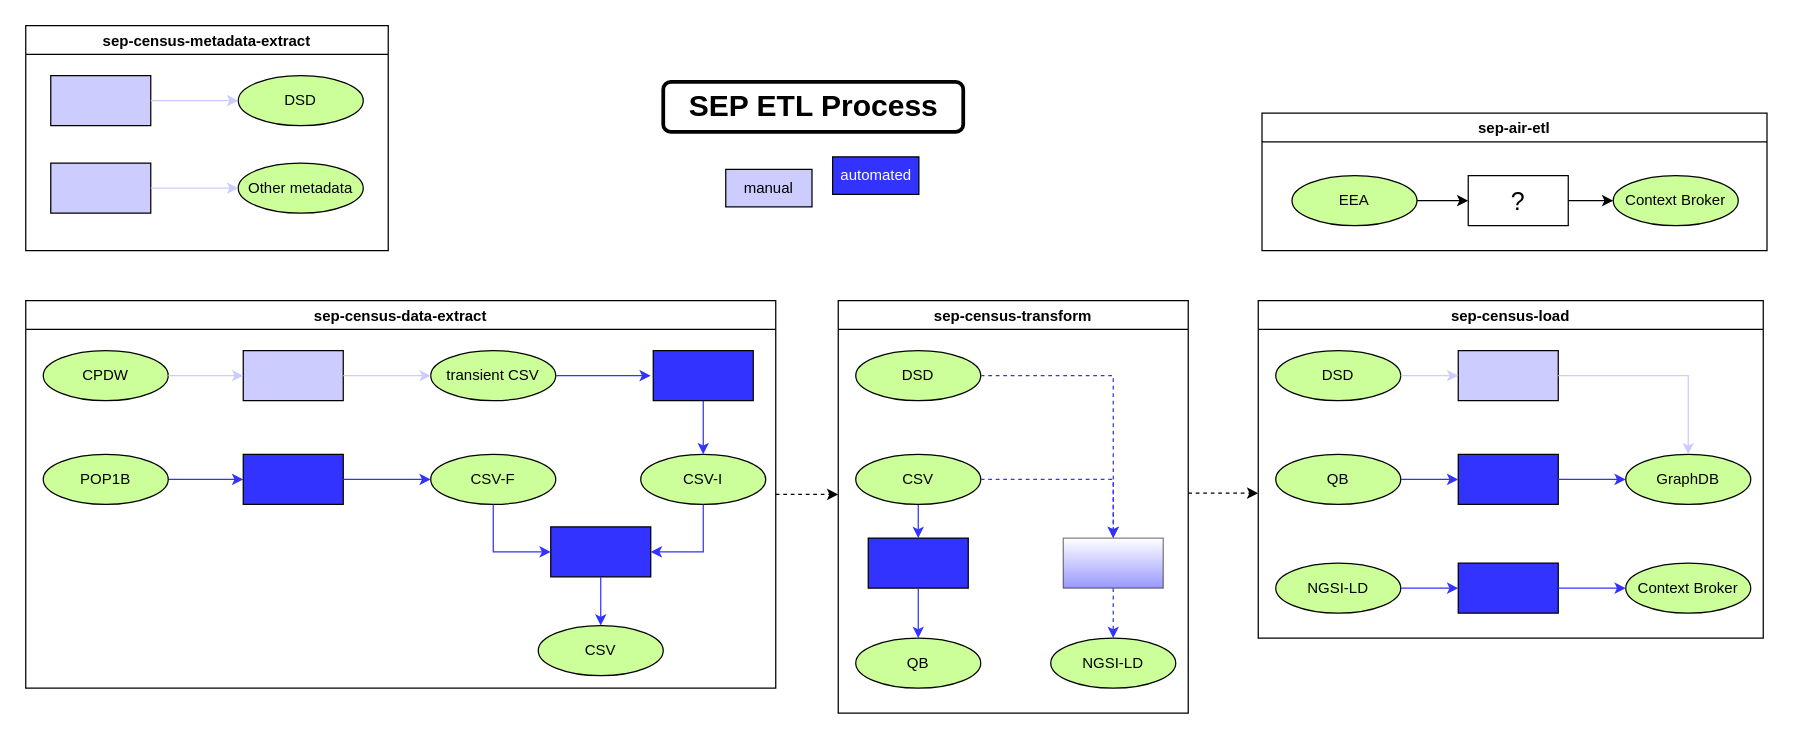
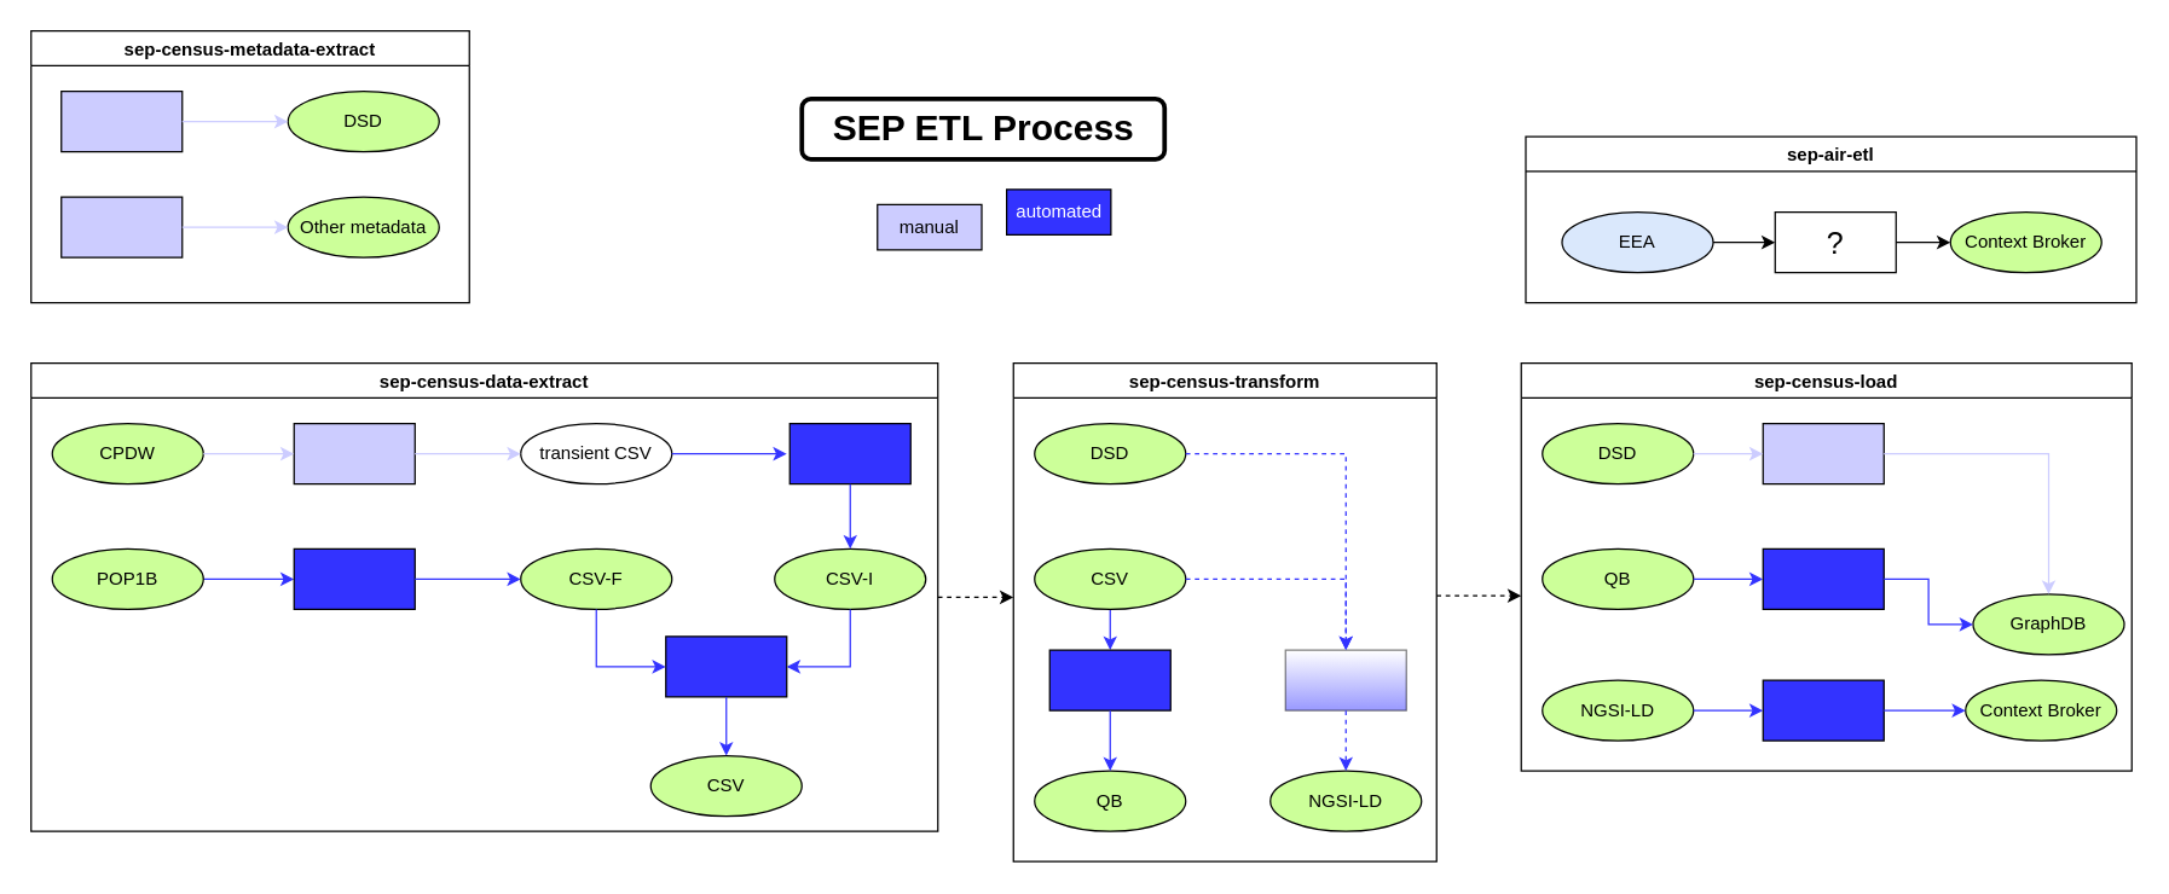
  <mxCell id="0" />
  <mxCell id="1" parent="0" />
  <mxCell id="2" value="sep-census-metadata-extract" style="swimlane;" vertex="1" parent="1"><mxGeometry x="20" y="20" width="290" height="180" as="geometry" /></mxCell>
  <mxCell id="3" value="" style="rounded=0;whiteSpace=wrap;html=1;fillColor=#CCCCFF;" vertex="1" parent="2"><mxGeometry x="20" y="40" width="80" height="40" as="geometry" /></mxCell>
  <mxCell id="4" value="DSD" style="ellipse;whiteSpace=wrap;html=1;fillColor=#CCFF99;" vertex="1" parent="2"><mxGeometry x="170" y="40" width="100" height="40" as="geometry" /></mxCell>
  <mxCell id="5" value="" style="endArrow=classic;html=1;rounded=0;exitX=1;exitY=0.5;exitDx=0;exitDy=0;entryX=0;entryY=0.5;entryDx=0;entryDy=0;strokeColor=#CCCCFF;" edge="1" parent="2" source="3" target="4"><mxGeometry width="50" height="50" relative="1" as="geometry"><mxPoint x="320" y="360" as="sourcePoint" /><mxPoint x="370" y="310" as="targetPoint" /></mxGeometry></mxCell>
  <mxCell id="6" value="" style="rounded=0;whiteSpace=wrap;html=1;fillColor=#CCCCFF;" vertex="1" parent="2"><mxGeometry x="20" y="110" width="80" height="40" as="geometry" /></mxCell>
  <mxCell id="7" value="Other metadata" style="ellipse;whiteSpace=wrap;html=1;fillColor=#CCFF99;" vertex="1" parent="2"><mxGeometry x="170" y="110" width="100" height="40" as="geometry" /></mxCell>
  <mxCell id="8" value="" style="endArrow=classic;html=1;rounded=0;exitX=1;exitY=0.5;exitDx=0;exitDy=0;entryX=0;entryY=0.5;entryDx=0;entryDy=0;strokeColor=#CCCCFF;" edge="1" parent="2" source="6" target="7"><mxGeometry width="50" height="50" relative="1" as="geometry"><mxPoint x="250" y="370" as="sourcePoint" /><mxPoint x="300" y="320" as="targetPoint" /></mxGeometry></mxCell>
  <mxCell id="9" style="edgeStyle=orthogonalEdgeStyle;rounded=0;orthogonalLoop=1;jettySize=auto;html=1;exitX=1;exitY=0.5;exitDx=0;exitDy=0;dashed=1;fontSize=20;fontColor=#FFFFFF;strokeColor=#000000;" edge="1" parent="1" source="10"><mxGeometry relative="1" as="geometry"><mxPoint x="670" y="395" as="targetPoint" /></mxGeometry></mxCell>
  <mxCell id="10" value="sep-census-data-extract" style="swimlane;" vertex="1" parent="1"><mxGeometry x="20" y="240" width="600" height="310" as="geometry" /></mxCell>
  <mxCell id="11" value="" style="rounded=0;whiteSpace=wrap;html=1;fillColor=#CCCCFF;" vertex="1" parent="10"><mxGeometry x="174" y="40" width="80" height="40" as="geometry" /></mxCell>
- <mxCell id="12" value="transient CSV" style="ellipse;whiteSpace=wrap;html=1;fillColor=#CCFF99;" vertex="1" parent="10"><mxGeometry x="324" y="40" width="100" height="40" as="geometry" /></mxCell>
+ <mxCell id="12" value="transient CSV" style="ellipse;whiteSpace=wrap;html=1;fillColor=#ffffff;" vertex="1" parent="10"><mxGeometry x="324" y="40" width="100" height="40" as="geometry" /></mxCell>
  <mxCell id="13" value="" style="endArrow=classic;html=1;rounded=0;exitX=1;exitY=0.5;exitDx=0;exitDy=0;entryX=0;entryY=0.5;entryDx=0;entryDy=0;strokeColor=#CCCCFF;" edge="1" parent="10" source="11" target="12"><mxGeometry width="50" height="50" relative="1" as="geometry"><mxPoint x="474" y="360" as="sourcePoint" /><mxPoint x="524" y="310" as="targetPoint" /></mxGeometry></mxCell>
  <mxCell id="14" value="" style="edgeStyle=orthogonalEdgeStyle;rounded=0;orthogonalLoop=1;jettySize=auto;html=1;strokeColor=#3333FF;exitX=1;exitY=0.5;exitDx=0;exitDy=0;entryX=0;entryY=0.5;entryDx=0;entryDy=0;" edge="1" parent="10" source="20" target="15"><mxGeometry relative="1" as="geometry"><mxPoint x="170" y="143" as="targetPoint" /></mxGeometry></mxCell>
  <mxCell id="15" value="" style="rounded=0;whiteSpace=wrap;html=1;fillColor=#3333FF;" vertex="1" parent="10"><mxGeometry x="174" y="123" width="80" height="40" as="geometry" /></mxCell>
  <mxCell id="16" value="CSV-F" style="ellipse;whiteSpace=wrap;html=1;fillColor=#CCFF99;" vertex="1" parent="10"><mxGeometry x="324" y="123" width="100" height="40" as="geometry" /></mxCell>
  <mxCell id="17" value="" style="endArrow=classic;html=1;rounded=0;exitX=1;exitY=0.5;exitDx=0;exitDy=0;entryX=0;entryY=0.5;entryDx=0;entryDy=0;strokeColor=#3333FF;" edge="1" parent="10" source="15" target="16"><mxGeometry width="50" height="50" relative="1" as="geometry"><mxPoint x="404" y="383" as="sourcePoint" /><mxPoint x="454" y="333" as="targetPoint" /></mxGeometry></mxCell>
  <mxCell id="18" value="CPDW" style="ellipse;whiteSpace=wrap;html=1;fillColor=#CCFF99;" vertex="1" parent="10"><mxGeometry x="14" y="40" width="100" height="40" as="geometry" /></mxCell>
  <mxCell id="19" value="" style="endArrow=classic;html=1;rounded=0;exitX=1;exitY=0.5;exitDx=0;exitDy=0;entryX=0;entryY=0.5;entryDx=0;entryDy=0;strokeColor=#CCCCFF;" edge="1" parent="10" source="18" target="11"><mxGeometry width="50" height="50" relative="1" as="geometry"><mxPoint x="264" y="70" as="sourcePoint" /><mxPoint x="334" y="70" as="targetPoint" /></mxGeometry></mxCell>
  <mxCell id="20" value="POP1B" style="ellipse;whiteSpace=wrap;html=1;fillColor=#CCFF99;" vertex="1" parent="10"><mxGeometry x="14" y="123" width="100" height="40" as="geometry" /></mxCell>
  <mxCell id="21" value="CSV-I" style="ellipse;whiteSpace=wrap;html=1;fillColor=#CCFF99;" vertex="1" parent="10"><mxGeometry x="492" y="123" width="100" height="40" as="geometry" /></mxCell>
  <mxCell id="22" value="" style="rounded=0;whiteSpace=wrap;html=1;fillColor=#3333FF;" vertex="1" parent="10"><mxGeometry x="502" y="40" width="80" height="40" as="geometry" /></mxCell>
  <mxCell id="23" value="" style="endArrow=classic;html=1;rounded=0;exitX=0.5;exitY=1;exitDx=0;exitDy=0;strokeColor=#3333FF;" edge="1" parent="10" source="22" target="21"><mxGeometry width="50" height="50" relative="1" as="geometry"><mxPoint x="264" y="153" as="sourcePoint" /><mxPoint x="334" y="153" as="targetPoint" /></mxGeometry></mxCell>
  <mxCell id="24" value="" style="rounded=0;whiteSpace=wrap;html=1;fillColor=#3333FF;" vertex="1" parent="10"><mxGeometry x="420" y="181" width="80" height="40" as="geometry" /></mxCell>
  <mxCell id="25" value="" style="endArrow=classic;html=1;rounded=0;strokeColor=#3333FF;entryX=0;entryY=0.5;entryDx=0;entryDy=0;exitX=0.5;exitY=1;exitDx=0;exitDy=0;edgeStyle=orthogonalEdgeStyle;" edge="1" parent="10" source="16" target="24"><mxGeometry width="50" height="50" relative="1" as="geometry"><mxPoint x="370" y="170" as="sourcePoint" /><mxPoint x="390" y="90" as="targetPoint" /></mxGeometry></mxCell>
  <mxCell id="26" value="" style="endArrow=classic;html=1;rounded=0;strokeColor=#3333FF;entryX=1;entryY=0.5;entryDx=0;entryDy=0;exitX=0.5;exitY=1;exitDx=0;exitDy=0;edgeStyle=orthogonalEdgeStyle;" edge="1" parent="10" source="21" target="24"><mxGeometry width="50" height="50" relative="1" as="geometry"><mxPoint x="550" y="180" as="sourcePoint" /><mxPoint x="390" y="90" as="targetPoint" /></mxGeometry></mxCell>
  <mxCell id="27" value="CSV" style="ellipse;whiteSpace=wrap;html=1;fillColor=#CCFF99;" vertex="1" parent="10"><mxGeometry x="410" y="260" width="100" height="40" as="geometry" /></mxCell>
  <mxCell id="28" value="" style="endArrow=classic;html=1;rounded=0;exitX=0.5;exitY=1;exitDx=0;exitDy=0;entryX=0.5;entryY=0;entryDx=0;entryDy=0;strokeColor=#3333FF;" edge="1" parent="10" source="24" target="27"><mxGeometry width="50" height="50" relative="1" as="geometry"><mxPoint x="264" y="153" as="sourcePoint" /><mxPoint x="334" y="153" as="targetPoint" /></mxGeometry></mxCell>
  <mxCell id="29" value="" style="endArrow=classic;html=1;rounded=0;exitX=1;exitY=0.5;exitDx=0;exitDy=0;strokeColor=#3333FF;" edge="1" parent="1" source="12"><mxGeometry width="50" height="50" relative="1" as="geometry"><mxPoint x="294" y="403" as="sourcePoint" /><mxPoint x="520" y="300" as="targetPoint" /></mxGeometry></mxCell>
  <mxCell id="30" style="edgeStyle=orthogonalEdgeStyle;rounded=0;orthogonalLoop=1;jettySize=auto;html=1;entryX=0;entryY=0.5;entryDx=0;entryDy=0;dashed=1;fontSize=20;fontColor=#FFFFFF;strokeColor=#000000;" edge="1" parent="1"><mxGeometry relative="1" as="geometry"><mxPoint x="950" y="394" as="sourcePoint" /><mxPoint x="1006" y="394" as="targetPoint" /></mxGeometry></mxCell>
  <mxCell id="31" value="sep-census-transform" style="swimlane;" vertex="1" parent="1"><mxGeometry x="670" y="240" width="280" height="330" as="geometry" /></mxCell>
  <mxCell id="32" value="" style="edgeStyle=orthogonalEdgeStyle;rounded=0;orthogonalLoop=1;jettySize=auto;html=1;strokeColor=#3333FF;exitX=0.5;exitY=1;exitDx=0;exitDy=0;entryX=0.5;entryY=0;entryDx=0;entryDy=0;" edge="1" parent="31" source="35" target="33"><mxGeometry relative="1" as="geometry"><mxPoint x="170" y="143" as="targetPoint" /></mxGeometry></mxCell>
  <mxCell id="33" value="" style="rounded=0;whiteSpace=wrap;html=1;fillColor=#3333FF;" vertex="1" parent="31"><mxGeometry x="24" y="190" width="80" height="40" as="geometry" /></mxCell>
  <mxCell id="34" value="DSD" style="ellipse;whiteSpace=wrap;html=1;fillColor=#CCFF99;" vertex="1" parent="31"><mxGeometry x="14" y="40" width="100" height="40" as="geometry" /></mxCell>
  <mxCell id="35" value="CSV" style="ellipse;whiteSpace=wrap;html=1;fillColor=#CCFF99;" vertex="1" parent="31"><mxGeometry x="14" y="123" width="100" height="40" as="geometry" /></mxCell>
  <mxCell id="36" value="QB" style="ellipse;whiteSpace=wrap;html=1;fillColor=#CCFF99;" vertex="1" parent="31"><mxGeometry x="14" y="270" width="100" height="40" as="geometry" /></mxCell>
  <mxCell id="37" value="" style="edgeStyle=orthogonalEdgeStyle;rounded=0;orthogonalLoop=1;jettySize=auto;html=1;strokeColor=#3333FF;exitX=0.5;exitY=1;exitDx=0;exitDy=0;entryX=0.5;entryY=0;entryDx=0;entryDy=0;" edge="1" parent="31" source="33" target="36"><mxGeometry relative="1" as="geometry"><mxPoint x="74" y="200" as="targetPoint" /><mxPoint x="74" y="173" as="sourcePoint" /></mxGeometry></mxCell>
  <mxCell id="38" value="" style="rounded=0;whiteSpace=wrap;html=1;fillColor=#3333FF;gradientColor=#ffffff;gradientDirection=north;opacity=50;" vertex="1" parent="31"><mxGeometry x="180" y="190" width="80" height="40" as="geometry" /></mxCell>
  <mxCell id="39" value="NGSI-LD" style="ellipse;whiteSpace=wrap;html=1;fillColor=#CCFF99;" vertex="1" parent="31"><mxGeometry x="170" y="270" width="100" height="40" as="geometry" /></mxCell>
  <mxCell id="40" value="" style="edgeStyle=orthogonalEdgeStyle;rounded=0;orthogonalLoop=1;jettySize=auto;html=1;strokeColor=#3333FF;exitX=0.5;exitY=1;exitDx=0;exitDy=0;entryX=0.5;entryY=0;entryDx=0;entryDy=0;dashed=1;" edge="1" parent="31" source="38" target="39"><mxGeometry relative="1" as="geometry"><mxPoint x="74" y="280" as="targetPoint" /><mxPoint x="74" y="240" as="sourcePoint" /></mxGeometry></mxCell>
  <mxCell id="41" value="" style="edgeStyle=orthogonalEdgeStyle;rounded=0;orthogonalLoop=1;jettySize=auto;html=1;strokeColor=#3333FF;exitX=1;exitY=0.5;exitDx=0;exitDy=0;entryX=0.5;entryY=0;entryDx=0;entryDy=0;dashed=1;" edge="1" parent="31" source="34" target="38"><mxGeometry relative="1" as="geometry"><mxPoint x="230" y="280" as="targetPoint" /><mxPoint x="230" y="240" as="sourcePoint" /></mxGeometry></mxCell>
  <mxCell id="42" value="" style="edgeStyle=orthogonalEdgeStyle;rounded=0;orthogonalLoop=1;jettySize=auto;html=1;strokeColor=#3333FF;exitX=1;exitY=0.5;exitDx=0;exitDy=0;entryX=0.5;entryY=0;entryDx=0;entryDy=0;dashed=1;" edge="1" parent="31" source="35" target="38"><mxGeometry relative="1" as="geometry"><mxPoint x="240" y="290" as="targetPoint" /><mxPoint x="240" y="250" as="sourcePoint" /></mxGeometry></mxCell>
  <mxCell id="43" value="sep-census-load" style="swimlane;" vertex="1" parent="1"><mxGeometry x="1006" y="240" width="404" height="270" as="geometry" /></mxCell>
  <mxCell id="44" value="" style="rounded=0;whiteSpace=wrap;html=1;fillColor=#3333FF;" vertex="1" parent="43"><mxGeometry x="160" y="123" width="80" height="40" as="geometry" /></mxCell>
  <mxCell id="45" value="DSD" style="ellipse;whiteSpace=wrap;html=1;fillColor=#CCFF99;" vertex="1" parent="43"><mxGeometry x="14" y="40" width="100" height="40" as="geometry" /></mxCell>
  <mxCell id="46" value="QB" style="ellipse;whiteSpace=wrap;html=1;fillColor=#CCFF99;" vertex="1" parent="43"><mxGeometry x="14" y="123" width="100" height="40" as="geometry" /></mxCell>
  <mxCell id="47" value="NGSI-LD" style="ellipse;whiteSpace=wrap;html=1;fillColor=#CCFF99;" vertex="1" parent="43"><mxGeometry x="14" y="210" width="100" height="40" as="geometry" /></mxCell>
  <mxCell id="48" value="" style="edgeStyle=orthogonalEdgeStyle;rounded=0;orthogonalLoop=1;jettySize=auto;html=1;strokeColor=#3333FF;exitX=1;exitY=0.5;exitDx=0;exitDy=0;entryX=0;entryY=0.5;entryDx=0;entryDy=0;" edge="1" parent="43" source="46" target="44"><mxGeometry relative="1" as="geometry"><mxPoint x="74" y="200" as="targetPoint" /><mxPoint x="74" y="173" as="sourcePoint" /></mxGeometry></mxCell>
- <mxCell id="49" value="GraphDB" style="ellipse;whiteSpace=wrap;html=1;fillColor=#CCFF99;" vertex="1" parent="43"><mxGeometry x="294" y="123" width="100" height="40" as="geometry" /></mxCell>
+ <mxCell id="49" value="GraphDB" style="ellipse;whiteSpace=wrap;html=1;fillColor=#CCFF99;" vertex="1" parent="43"><mxGeometry x="299" y="153" width="100" height="40" as="geometry" /></mxCell>
  <mxCell id="50" value="" style="rounded=0;whiteSpace=wrap;html=1;fillColor=#CCCCFF;" vertex="1" parent="43"><mxGeometry x="160" y="40" width="80" height="40" as="geometry" /></mxCell>
  <mxCell id="51" value="" style="endArrow=classic;html=1;rounded=0;exitX=1;exitY=0.5;exitDx=0;exitDy=0;strokeColor=#CCCCFF;" edge="1" parent="43" source="45"><mxGeometry width="50" height="50" relative="1" as="geometry"><mxPoint x="121" y="59.5" as="sourcePoint" /><mxPoint x="160" y="60" as="targetPoint" /></mxGeometry></mxCell>
  <mxCell id="52" value="" style="endArrow=classic;html=1;rounded=0;exitX=1;exitY=0.5;exitDx=0;exitDy=0;strokeColor=#CCCCFF;edgeStyle=orthogonalEdgeStyle;entryX=0.5;entryY=0;entryDx=0;entryDy=0;" edge="1" parent="43" source="50" target="49"><mxGeometry width="50" height="50" relative="1" as="geometry"><mxPoint x="124" y="70" as="sourcePoint" /><mxPoint x="340" y="120" as="targetPoint" /></mxGeometry></mxCell>
  <mxCell id="53" value="" style="edgeStyle=orthogonalEdgeStyle;rounded=0;orthogonalLoop=1;jettySize=auto;html=1;strokeColor=#3333FF;exitX=1;exitY=0.5;exitDx=0;exitDy=0;entryX=0;entryY=0.5;entryDx=0;entryDy=0;" edge="1" parent="43" source="44" target="49"><mxGeometry relative="1" as="geometry"><mxPoint x="170" y="153" as="targetPoint" /><mxPoint x="124" y="153" as="sourcePoint" /></mxGeometry></mxCell>
  <mxCell id="54" value="Context Broker" style="ellipse;whiteSpace=wrap;html=1;fillColor=#CCFF99;" vertex="1" parent="43"><mxGeometry x="294" y="210" width="100" height="40" as="geometry" /></mxCell>
  <mxCell id="55" value="" style="rounded=0;whiteSpace=wrap;html=1;fillColor=#3333FF;" vertex="1" parent="43"><mxGeometry x="160" y="210" width="80" height="40" as="geometry" /></mxCell>
  <mxCell id="56" value="" style="edgeStyle=orthogonalEdgeStyle;rounded=0;orthogonalLoop=1;jettySize=auto;html=1;strokeColor=#3333FF;exitX=1;exitY=0.5;exitDx=0;exitDy=0;entryX=0;entryY=0.5;entryDx=0;entryDy=0;" edge="1" parent="43" source="47" target="55"><mxGeometry relative="1" as="geometry"><mxPoint x="170" y="153" as="targetPoint" /><mxPoint x="124" y="153" as="sourcePoint" /></mxGeometry></mxCell>
  <mxCell id="57" value="" style="edgeStyle=orthogonalEdgeStyle;rounded=0;orthogonalLoop=1;jettySize=auto;html=1;strokeColor=#3333FF;exitX=1;exitY=0.5;exitDx=0;exitDy=0;entryX=0;entryY=0.5;entryDx=0;entryDy=0;exitPerimeter=0;" edge="1" parent="43" source="55" target="54"><mxGeometry relative="1" as="geometry"><mxPoint x="310" y="153" as="targetPoint" /><mxPoint x="250" y="153" as="sourcePoint" /></mxGeometry></mxCell>
  <mxCell id="58" value="SEP ETL Process" style="text;html=1;fontSize=24;fontStyle=1;verticalAlign=middle;align=center;strokeColor=default;rounded=1;strokeWidth=3;" vertex="1" parent="1"><mxGeometry x="530" y="65" width="240" height="40" as="geometry" /></mxCell>
  <mxCell id="59" value="manual" style="rounded=0;whiteSpace=wrap;html=1;fillColor=#CCCCFF;" vertex="1" parent="1"><mxGeometry x="580" y="135" width="69" height="30" as="geometry" /></mxCell>
  <mxCell id="60" value="&lt;font color=&quot;#FFFFFF&quot;&gt;automated&lt;/font&gt;" style="rounded=0;whiteSpace=wrap;html=1;fillColor=#3333FF;" vertex="1" parent="1"><mxGeometry x="665.5" y="125" width="69" height="30" as="geometry" /></mxCell>
  <mxCell id="61" value="sep-air-etl" style="swimlane;" vertex="1" parent="1"><mxGeometry x="1009" y="90" width="404" height="110" as="geometry" /></mxCell>
- <mxCell id="62" value="EEA" style="ellipse;whiteSpace=wrap;html=1;fillColor=#CCFF99;" vertex="1" parent="61"><mxGeometry x="24" y="50" width="100" height="40" as="geometry" /></mxCell>
+ <mxCell id="62" value="EEA" style="ellipse;whiteSpace=wrap;html=1;fillColor=#dae8fc;" vertex="1" parent="61"><mxGeometry x="24" y="50" width="100" height="40" as="geometry" /></mxCell>
  <mxCell id="63" value="&lt;font style=&quot;font-size: 20px&quot;&gt;?&lt;/font&gt;" style="rounded=0;whiteSpace=wrap;html=1;fillColor=#FFFFFF;" vertex="1" parent="61"><mxGeometry x="165" y="50" width="80" height="40" as="geometry" /></mxCell>
  <mxCell id="64" value="Context Broker" style="ellipse;whiteSpace=wrap;html=1;fillColor=#CCFF99;" vertex="1" parent="61"><mxGeometry x="281" y="50" width="100" height="40" as="geometry" /></mxCell>
  <mxCell id="65" value="" style="endArrow=classic;html=1;rounded=0;exitX=1;exitY=0.5;exitDx=0;exitDy=0;entryX=0;entryY=0.5;entryDx=0;entryDy=0;strokeColor=#000000;" edge="1" parent="61" source="63" target="64"><mxGeometry width="50" height="50" relative="1" as="geometry"><mxPoint x="361" y="310" as="sourcePoint" /><mxPoint x="411" y="260" as="targetPoint" /></mxGeometry></mxCell>
  <mxCell id="66" value="" style="endArrow=classic;html=1;rounded=0;exitX=1;exitY=0.5;exitDx=0;exitDy=0;entryX=0;entryY=0.5;entryDx=0;entryDy=0;strokeColor=#000000;" edge="1" parent="61" source="62" target="63"><mxGeometry width="50" height="50" relative="1" as="geometry"><mxPoint x="255" y="80" as="sourcePoint" /><mxPoint x="291" y="80" as="targetPoint" /></mxGeometry></mxCell>
